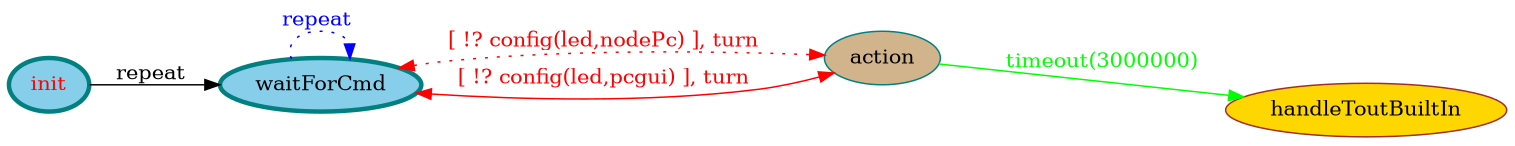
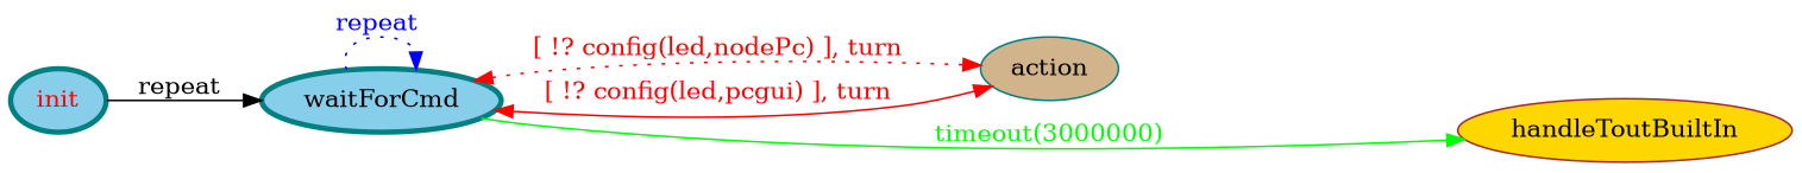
  digraph {
    fontname="DejaVu Serif"
    rankdir=LR
    node [color=teal fillcolor=skyblue fontname="DejaVu Serif" style=filled]
    edge [color=red fontcolor=red fontname="DejaVu Serif" style=solid]
    init [fontcolor=red penwidth=3]
    waitForCmd [fontcolor=black penwidth=3]
    action [fillcolor=tan]
    handleToutBuiltIn [color=brown fillcolor=gold]
    init -> waitForCmd [color=black fontcolor=black label="repeat "]
    waitForCmd -> waitForCmd [color=blue fontcolor=blue label="repeat " style=dotted]
    waitForCmd -> action [dir=both label="[ !? config(led,nodePc) ], turn" style=dotted]
    waitForCmd -> action [dir=both label="[ !? config(led,pcgui) ], turn"]
-   action -> handleToutBuiltIn [color=green fontcolor=green label="timeout(3000000)"]
+   waitForCmd -> handleToutBuiltIn [color=green fontcolor=green label="timeout(3000000)"]
  }
